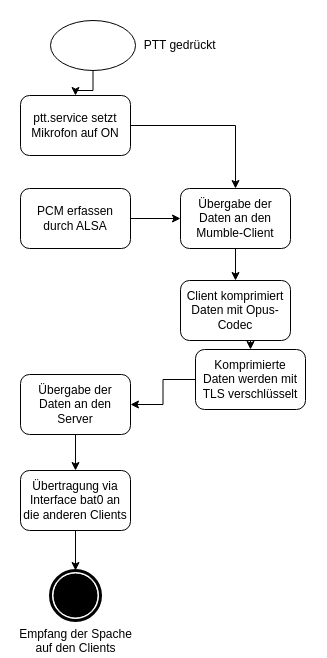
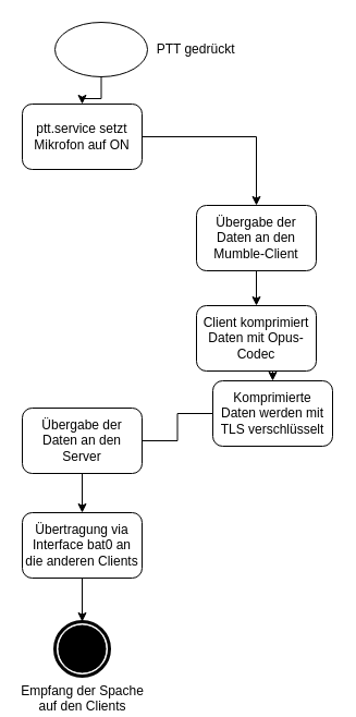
  <mxCell id="0" />
  <mxCell id="1" parent="0" />
  <mxCell id="2" value="&amp;nbsp; PTT gedrückt" style="shape=mxgraph.bpmn.shape;html=1;verticalLabelPosition=middle;labelBackgroundColor=none;verticalAlign=middle;perimeter=ellipsePerimeter;outline=standard;symbol=general;labelPosition=right;align=left;" parent="1" vertex="1"><mxGeometry x="50" y="20" width="85" height="50" as="geometry" /></mxCell>
  <mxCell id="3" value="ptt.service setzt Mikrofon auf ON" style="shape=ext;rounded=1;html=1;whiteSpace=wrap;" parent="1" vertex="1"><mxGeometry x="20" y="95" width="110.0" height="60" as="geometry" /></mxCell>
- <mxCell id="4" value="PCM erfassen durch ALSA" style="shape=ext;rounded=1;html=1;whiteSpace=wrap;" parent="1" vertex="1"><mxGeometry x="20" y="188" width="110.0" height="60" as="geometry" /></mxCell>
  <mxCell id="5" value="Übergabe der Daten an den Mumble-Client" style="shape=ext;rounded=1;html=1;whiteSpace=wrap;" parent="1" vertex="1"><mxGeometry x="180" y="188" width="110.0" height="60" as="geometry" /></mxCell>
  <mxCell id="6" style="edgeStyle=orthogonalEdgeStyle;rounded=0;html=1;jettySize=auto;orthogonalLoop=1;" parent="1" source="2" target="3" edge="1"><mxGeometry relative="1" as="geometry" /></mxCell>
  <mxCell id="7" style="edgeStyle=orthogonalEdgeStyle;rounded=0;html=1;jettySize=auto;orthogonalLoop=1;" parent="1" source="3" target="5" edge="1"><mxGeometry relative="1" as="geometry" /></mxCell>
- <mxCell id="8" style="edgeStyle=orthogonalEdgeStyle;rounded=0;html=1;jettySize=auto;orthogonalLoop=1;exitX=1;exitY=0.5;exitDx=0;exitDy=0;entryX=0;entryY=0.5;entryDx=0;entryDy=0;" parent="1" source="4" target="5" edge="1"><mxGeometry relative="1" as="geometry"><mxPoint x="465" y="325" as="sourcePoint" /><mxPoint x="465" y="395" as="targetPoint" /></mxGeometry></mxCell>
  <mxCell id="9" value="Übergabe der Daten an den Server" style="shape=ext;rounded=1;html=1;whiteSpace=wrap;" parent="1" vertex="1"><mxGeometry x="20" y="374" width="110.0" height="60" as="geometry" /></mxCell>
  <mxCell id="10" style="edgeStyle=orthogonalEdgeStyle;rounded=0;html=1;jettySize=auto;orthogonalLoop=1;exitX=0.5;exitY=1;exitDx=0;exitDy=0;entryX=0.5;entryY=0;entryDx=0;entryDy=0;" parent="1" source="5" target="14" edge="1"><mxGeometry relative="1" as="geometry"><mxPoint x="280" y="535" as="sourcePoint" /><mxPoint x="465" y="605" as="targetPoint" /></mxGeometry></mxCell>
- <mxCell id="11" value="" style="edgeStyle=orthogonalEdgeStyle;rounded=0;orthogonalLoop=1;jettySize=auto;html=1;entryX=1;entryY=0.5;entryDx=0;entryDy=0;exitX=0;exitY=0.5;exitDx=0;exitDy=0;" edge="1" parent="1" source="15" target="9"><mxGeometry relative="1" as="geometry" /></mxCell>
+ <mxCell id="11" value="" style="edgeStyle=orthogonalEdgeStyle;rounded=0;orthogonalLoop=1;jettySize=auto;html=1;entryX=1;entryY=0.5;entryDx=0;entryDy=0;exitX=0;exitY=0.5;exitDx=0;exitDy=0;endArrow=none;" edge="1" parent="1" source="15" target="9"><mxGeometry relative="1" as="geometry" /></mxCell>
  <mxCell id="12" style="edgeStyle=orthogonalEdgeStyle;rounded=0;orthogonalLoop=1;jettySize=auto;html=1;exitX=0.5;exitY=1;exitDx=0;exitDy=0;" parent="1" source="9" target="9" edge="1"><mxGeometry relative="1" as="geometry" /></mxCell>
  <mxCell id="13" value="" style="edgeStyle=orthogonalEdgeStyle;rounded=0;html=1;jettySize=auto;orthogonalLoop=1;exitX=0.5;exitY=1;exitDx=0;exitDy=0;entryX=0.5;entryY=0;entryDx=0;entryDy=0;entryPerimeter=0;" edge="1" parent="1" source="18" target="19"><mxGeometry relative="1" as="geometry"><mxPoint x="130" y="500" as="sourcePoint" /><mxPoint x="75" y="585" as="targetPoint" /></mxGeometry></mxCell>
  <mxCell id="14" value="Client komprimiert Daten mit Opus-Codec" style="shape=ext;rounded=1;html=1;whiteSpace=wrap;" vertex="1" parent="1"><mxGeometry x="180" y="280" width="110.0" height="60" as="geometry" /></mxCell>
  <mxCell id="15" value="Komprimierte &lt;br&gt;Daten werden mit TLS verschlüsselt" style="shape=ext;rounded=1;html=1;whiteSpace=wrap;" vertex="1" parent="1"><mxGeometry x="195" y="349" width="110.0" height="60" as="geometry" /></mxCell>
  <mxCell id="16" style="edgeStyle=orthogonalEdgeStyle;rounded=0;html=1;jettySize=auto;orthogonalLoop=1;exitX=0.5;exitY=1;exitDx=0;exitDy=0;entryX=0.5;entryY=0;entryDx=0;entryDy=0;" edge="1" parent="1" source="14" target="15"><mxGeometry relative="1" as="geometry"><mxPoint x="245" y="258" as="sourcePoint" /><mxPoint x="245" y="290" as="targetPoint" /></mxGeometry></mxCell>
  <mxCell id="17" value="" style="edgeStyle=orthogonalEdgeStyle;rounded=0;html=1;jettySize=auto;orthogonalLoop=1;exitX=0.5;exitY=1;exitDx=0;exitDy=0;entryX=0.5;entryY=0;entryDx=0;entryDy=0;" edge="1" parent="1" source="9" target="18"><mxGeometry relative="1" as="geometry"><mxPoint x="75" y="530" as="sourcePoint" /><mxPoint x="75" y="640" as="targetPoint" /></mxGeometry></mxCell>
  <mxCell id="18" value="Übertragung via Interface bat0 an die anderen Clients" style="shape=ext;rounded=1;html=1;whiteSpace=wrap;" vertex="1" parent="1"><mxGeometry x="20" y="470" width="110.0" height="60" as="geometry" /></mxCell>
  <mxCell id="19" value="Empfang der Spache&lt;br&gt;auf den Clients" style="points=[[0.145,0.145,0],[0.5,0,0],[0.855,0.145,0],[1,0.5,0],[0.855,0.855,0],[0.5,1,0],[0.145,0.855,0],[0,0.5,0]];shape=mxgraph.bpmn.event;html=1;verticalLabelPosition=bottom;labelBackgroundColor=none;verticalAlign=top;align=center;perimeter=ellipsePerimeter;outlineConnect=0;aspect=fixed;outline=end;symbol=terminate;" vertex="1" parent="1"><mxGeometry x="50" y="570" width="50" height="50" as="geometry" /></mxCell>
